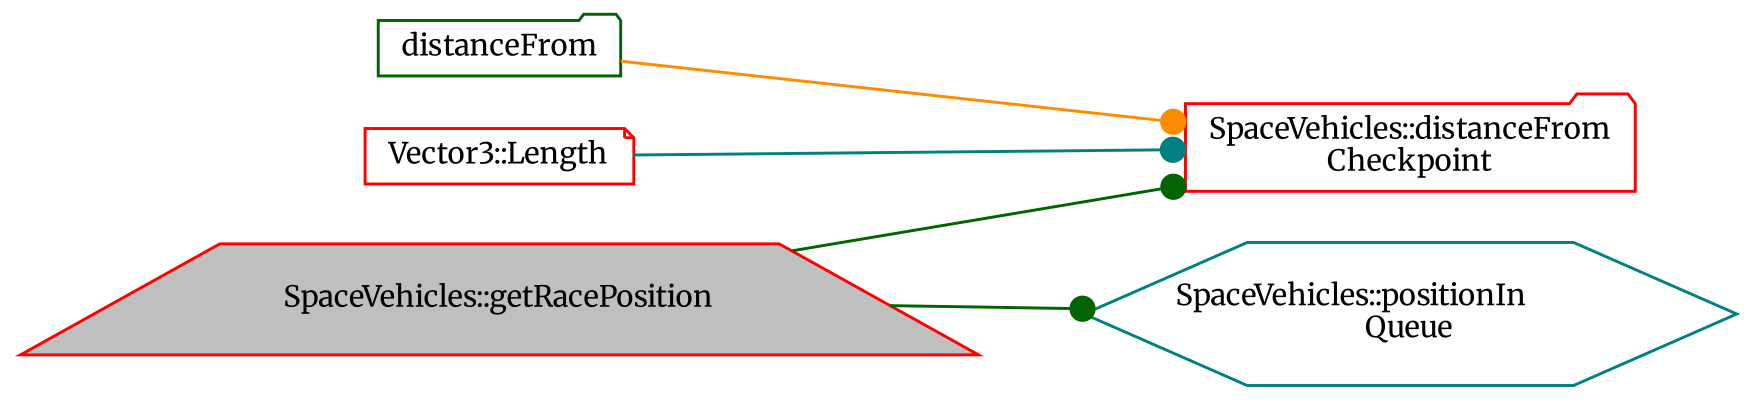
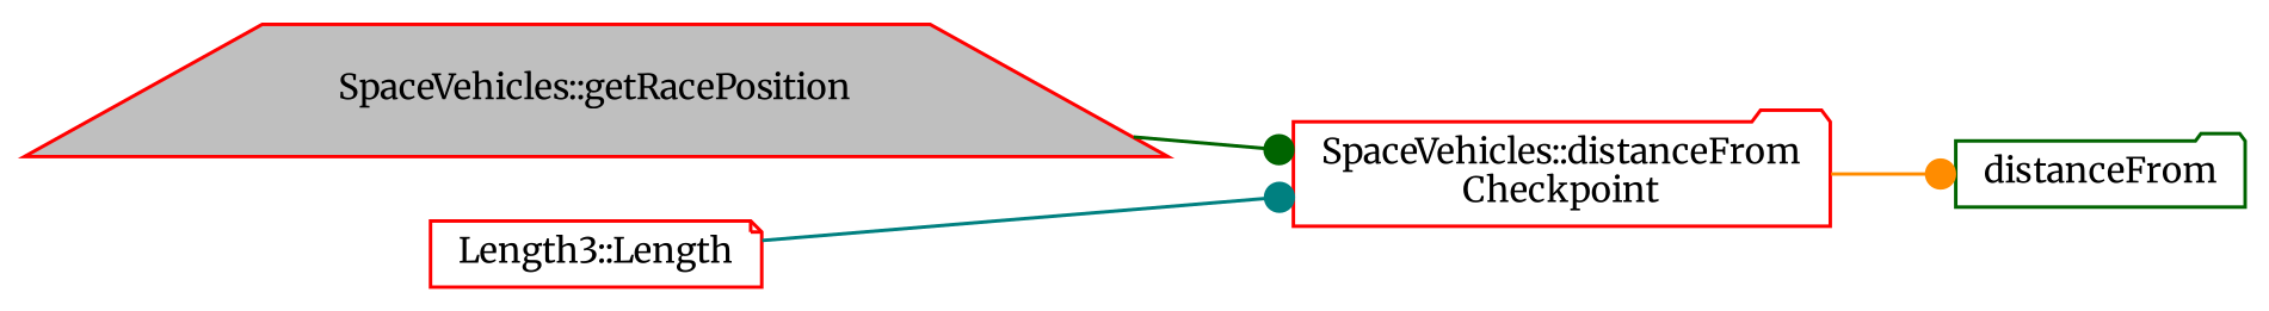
  digraph {
    fontname=Merriweather
    rankdir=LR
    node [color=red fontname=Merriweather fontsize=10 shape=folder]
    edge [arrowhead=dot color=darkgreen fontname=Merriweather fontsize=10 labelfontname=Helvetica labelfontsize=10 style=solid]
    n1 [fillcolor=grey75 fontcolor=black height=0.2 label="SpaceVehicles::getRacePosition" shape=trapezium style=filled width=0.4]
    n2 [height=0.2 label="SpaceVehicles::distanceFrom\lCheckpoint" width=0.4]
-   n3 [color=teal height=0.2 label="SpaceVehicles::positionIn\lQueue" shape=hexagon width=0.4]
    n4 [color=darkgreen height=0.2 label=distanceFrom width=0.4]
-   n5 [height=0.2 label="Vector3::Length" shape=note width=0.4]
+   n5 [height=0.2 label="Length3::Length" shape=note width=0.4]
    n1 -> n2
-   n1 -> n3
-   n4 -> n2 [color=darkorange]
+   n2 -> n4 [color=darkorange]
    n5 -> n2 [color=teal]
  }
